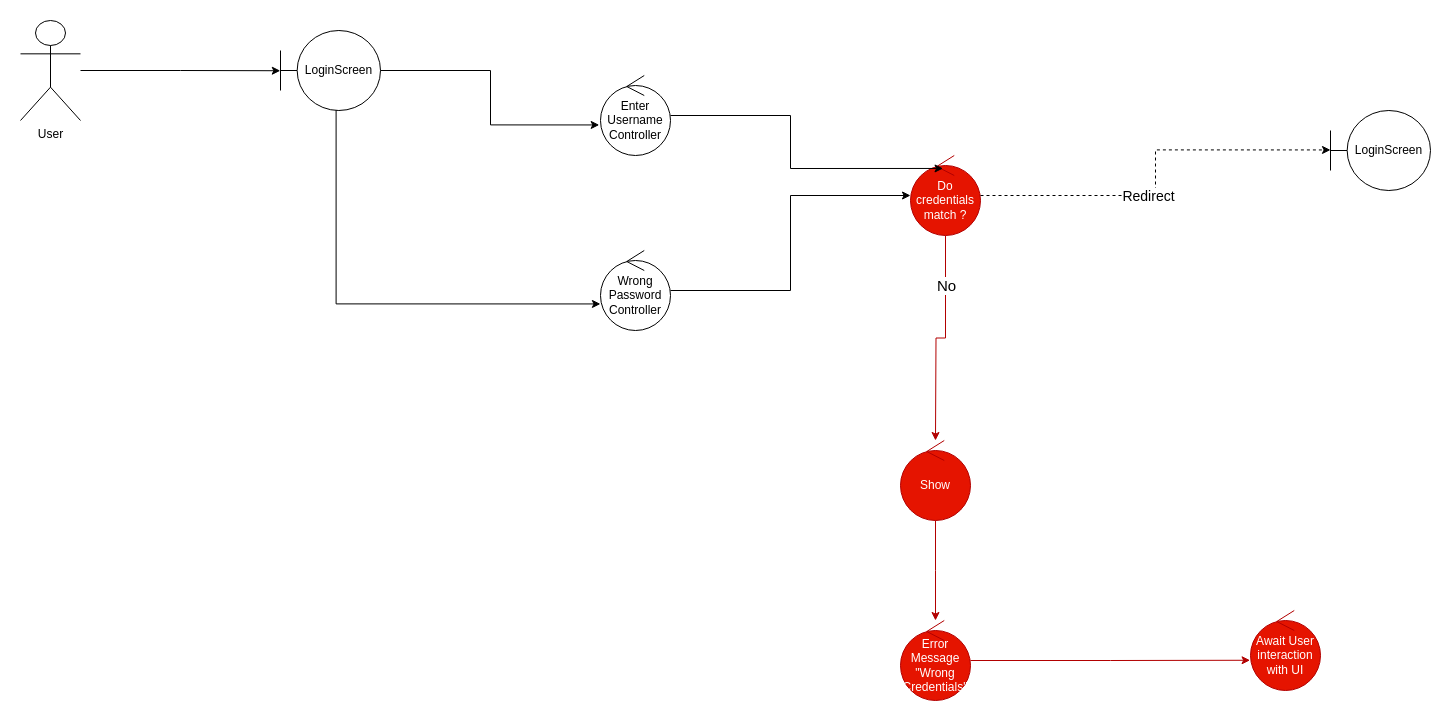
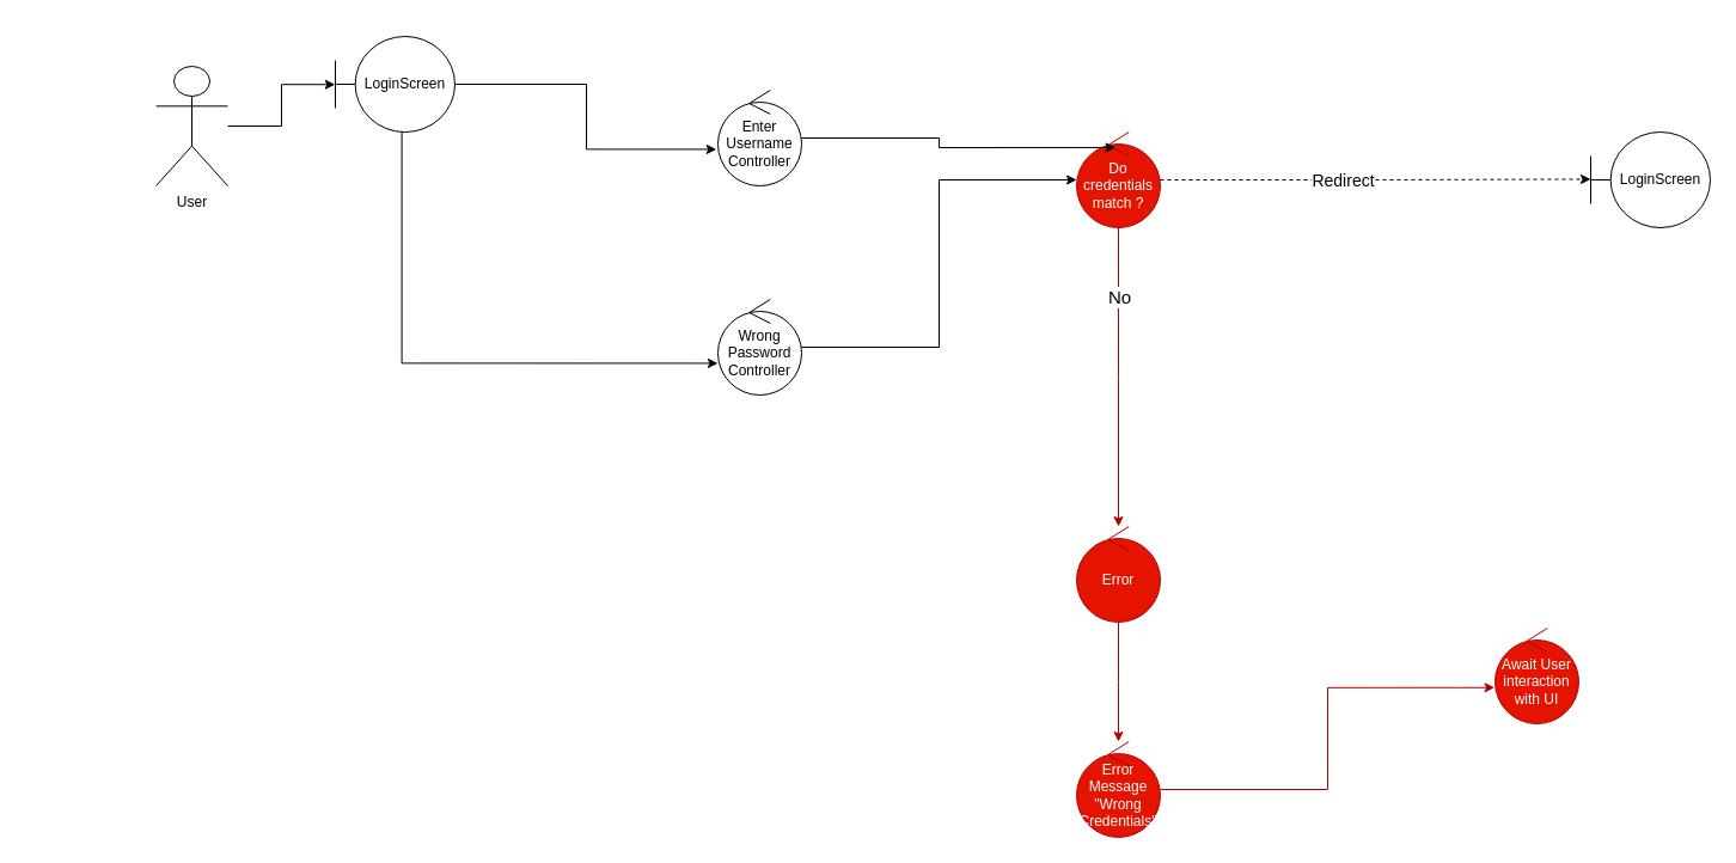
  <mxCell id="0" />
  <mxCell id="1" parent="0" />
- <mxCell id="2" value="User" style="shape=umlActor;verticalLabelPosition=bottom;verticalAlign=top;html=1;outlineConnect=0;" vertex="1" parent="1"><mxGeometry x="20" y="20" width="60" height="100" as="geometry" /></mxCell>
+ <mxCell id="2" value="User" style="shape=umlActor;verticalLabelPosition=bottom;verticalAlign=top;html=1;outlineConnect=0;" vertex="1" parent="1"><mxGeometry x="130" y="55" width="60" height="100" as="geometry" /></mxCell>
  <mxCell id="3" value="LoginScreen" style="shape=umlBoundary;whiteSpace=wrap;html=1;" vertex="1" parent="1"><mxGeometry x="280" y="30" width="100" height="80" as="geometry" /></mxCell>
  <mxCell id="4" style="edgeStyle=orthogonalEdgeStyle;rounded=0;orthogonalLoop=1;jettySize=auto;html=1;entryX=-0.002;entryY=0.503;entryDx=0;entryDy=0;entryPerimeter=0;" edge="1" parent="1" source="2" target="3"><mxGeometry relative="1" as="geometry" /></mxCell>
  <mxCell id="5" style="edgeStyle=orthogonalEdgeStyle;rounded=0;orthogonalLoop=1;jettySize=auto;html=1;entryX=-0.018;entryY=0.618;entryDx=0;entryDy=0;entryPerimeter=0;" edge="1" parent="1" source="3" target="6"><mxGeometry relative="1" as="geometry"><mxPoint x="428" y="70" as="targetPoint" /></mxGeometry></mxCell>
  <mxCell id="6" value="Enter Username Controller" style="ellipse;shape=umlControl;whiteSpace=wrap;html=1;" vertex="1" parent="1"><mxGeometry x="600" y="75" width="70" height="80" as="geometry" /></mxCell>
  <mxCell id="7" value="Wrong Password Controller" style="ellipse;shape=umlControl;whiteSpace=wrap;html=1;" vertex="1" parent="1"><mxGeometry x="600" y="250" width="70" height="80" as="geometry" /></mxCell>
  <mxCell id="8" style="edgeStyle=orthogonalEdgeStyle;rounded=0;orthogonalLoop=1;jettySize=auto;html=1;entryX=-0.001;entryY=0.668;entryDx=0;entryDy=0;entryPerimeter=0;exitX=0.556;exitY=0.996;exitDx=0;exitDy=0;exitPerimeter=0;" edge="1" parent="1" source="3" target="7"><mxGeometry relative="1" as="geometry" /></mxCell>
  <mxCell id="9" style="edgeStyle=orthogonalEdgeStyle;rounded=0;orthogonalLoop=1;jettySize=auto;html=1;fillColor=#e51400;strokeColor=#B20000;" edge="1" parent="1" source="11"><mxGeometry relative="1" as="geometry"><mxPoint x="935" y="440" as="targetPoint" /></mxGeometry></mxCell>
  <mxCell id="10" value="No" style="edgeLabel;html=1;align=center;verticalAlign=middle;resizable=0;points=[];fontSize=15;" vertex="1" connectable="0" parent="9"><mxGeometry x="-0.544" relative="1" as="geometry"><mxPoint as="offset" /></mxGeometry></mxCell>
- <mxCell id="11" value="Do credentials match ?" style="ellipse;shape=umlControl;whiteSpace=wrap;html=1;fillColor=#e51400;fontColor=#ffffff;strokeColor=#B20000;" vertex="1" parent="1"><mxGeometry x="910" y="155" width="70" height="80" as="geometry" /></mxCell>
+ <mxCell id="11" value="Do credentials match ?" style="ellipse;shape=umlControl;whiteSpace=wrap;html=1;fillColor=#e51400;fontColor=#ffffff;strokeColor=#B20000;" vertex="1" parent="1"><mxGeometry x="900" y="110" width="70" height="80" as="geometry" /></mxCell>
  <mxCell id="12" style="edgeStyle=orthogonalEdgeStyle;rounded=0;orthogonalLoop=1;jettySize=auto;html=1;entryX=0.465;entryY=0.162;entryDx=0;entryDy=0;entryPerimeter=0;" edge="1" parent="1" source="6" target="11"><mxGeometry relative="1" as="geometry" /></mxCell>
  <mxCell id="13" style="edgeStyle=orthogonalEdgeStyle;rounded=0;orthogonalLoop=1;jettySize=auto;html=1;entryX=0;entryY=0.5;entryDx=0;entryDy=0;entryPerimeter=0;" edge="1" parent="1" source="7" target="11"><mxGeometry relative="1" as="geometry" /></mxCell>
  <mxCell id="14" value="LoginScreen" style="shape=umlBoundary;whiteSpace=wrap;html=1;" vertex="1" parent="1"><mxGeometry x="1330" y="110" width="100" height="80" as="geometry" /></mxCell>
  <mxCell id="15" style="edgeStyle=orthogonalEdgeStyle;rounded=0;orthogonalLoop=1;jettySize=auto;html=1;entryX=0;entryY=0.493;entryDx=0;entryDy=0;entryPerimeter=0;dashed=1;" edge="1" parent="1" source="11" target="14"><mxGeometry relative="1" as="geometry" /></mxCell>
  <mxCell id="16" value="Redirect" style="edgeLabel;html=1;align=center;verticalAlign=middle;resizable=0;points=[];fontSize=14;" vertex="1" connectable="0" parent="15"><mxGeometry x="-0.157" relative="1" as="geometry"><mxPoint as="offset" /></mxGeometry></mxCell>
- <mxCell id="17" value="Show" style="ellipse;shape=umlControl;whiteSpace=wrap;html=1;fillColor=#e51400;fontColor=#ffffff;strokeColor=#B20000;" vertex="1" parent="1"><mxGeometry x="900" y="440" width="70" height="80" as="geometry" /></mxCell>
+ <mxCell id="17" value="Error" style="ellipse;shape=umlControl;whiteSpace=wrap;html=1;fillColor=#e51400;fontColor=#ffffff;strokeColor=#B20000;" vertex="1" parent="1"><mxGeometry x="900" y="440" width="70" height="80" as="geometry" /></mxCell>
  <mxCell id="18" value="Error Message &quot;Wrong Credentials&quot;" style="ellipse;shape=umlControl;whiteSpace=wrap;html=1;fillColor=#e51400;fontColor=#ffffff;strokeColor=#B20000;" vertex="1" parent="1"><mxGeometry x="900" y="620" width="70" height="80" as="geometry" /></mxCell>
  <mxCell id="19" style="edgeStyle=orthogonalEdgeStyle;rounded=0;orthogonalLoop=1;jettySize=auto;html=1;fillColor=#e51400;strokeColor=#B20000;" edge="1" parent="1" source="17"><mxGeometry relative="1" as="geometry"><mxPoint x="935" y="620" as="targetPoint" /></mxGeometry></mxCell>
- <mxCell id="20" value="Await User interaction with UI" style="ellipse;shape=umlControl;whiteSpace=wrap;html=1;fillColor=#e51400;fontColor=#ffffff;strokeColor=#B20000;" vertex="1" parent="1"><mxGeometry x="1250" y="610" width="70" height="80" as="geometry" /></mxCell>
+ <mxCell id="20" value="Await User interaction with UI" style="ellipse;shape=umlControl;whiteSpace=wrap;html=1;fillColor=#e51400;fontColor=#ffffff;strokeColor=#B20000;" vertex="1" parent="1"><mxGeometry x="1250" y="525" width="70" height="80" as="geometry" /></mxCell>
  <mxCell id="21" style="edgeStyle=orthogonalEdgeStyle;rounded=0;orthogonalLoop=1;jettySize=auto;html=1;entryX=-0.006;entryY=0.622;entryDx=0;entryDy=0;entryPerimeter=0;fillColor=#e51400;strokeColor=#B20000;" edge="1" parent="1" source="18" target="20"><mxGeometry relative="1" as="geometry" /></mxCell>
